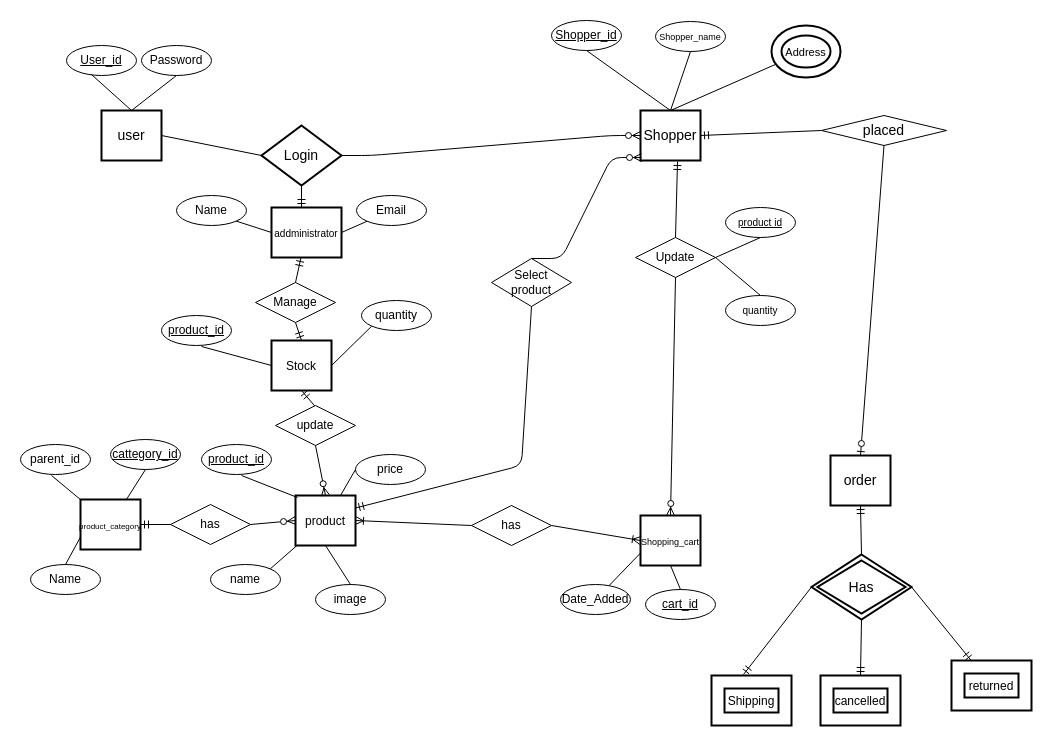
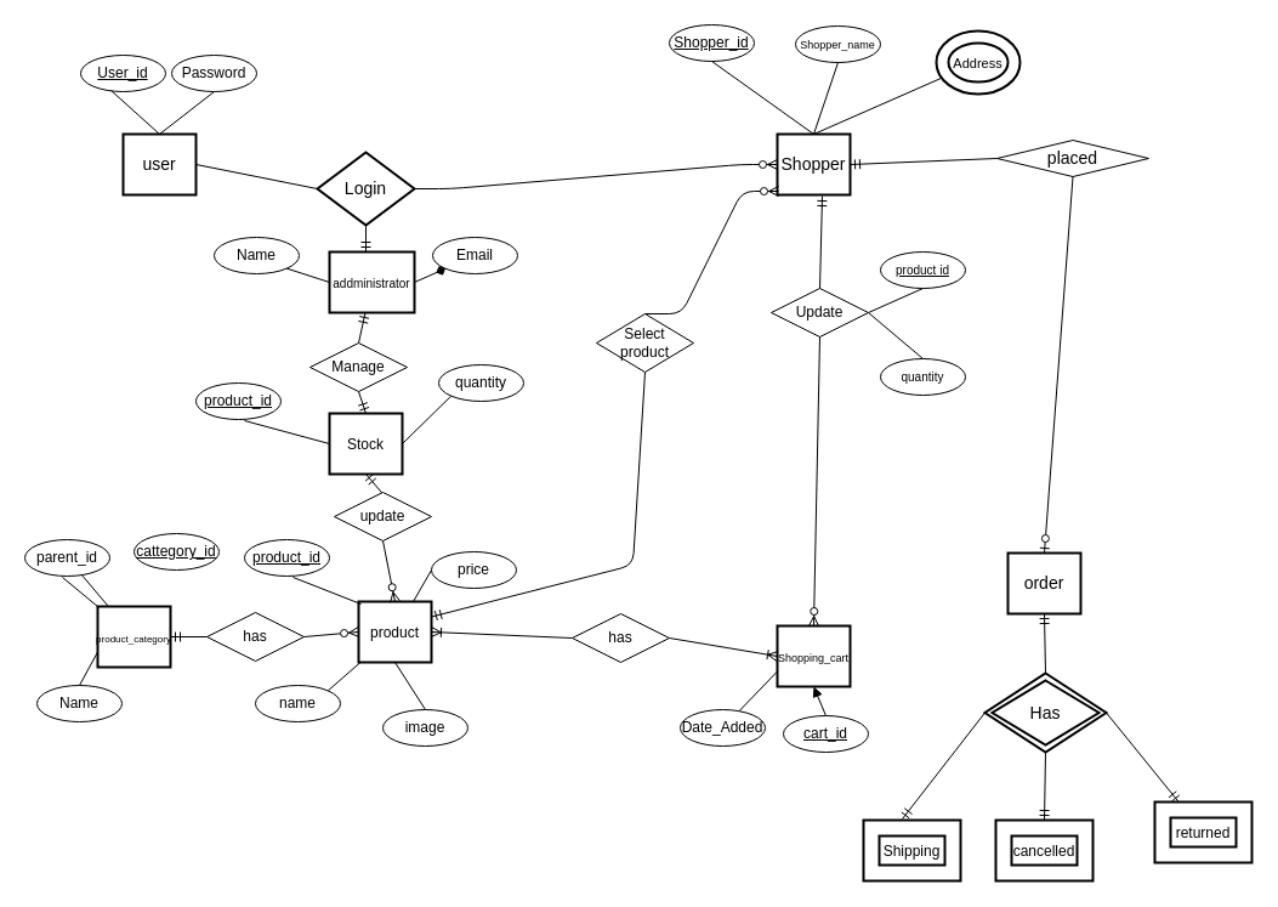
  <mxCell id="0" />
  <mxCell id="1" parent="0" />
  <mxCell id="2" value="Login" style="shape=rhombus;strokeWidth=2;fontSize=17;perimeter=rhombusPerimeter;whiteSpace=wrap;html=1;align=center;fontSize=14;" parent="1" vertex="1"><mxGeometry x="261" y="125" width="80" height="60" as="geometry" /></mxCell>
  <mxCell id="3" value="user" style="strokeWidth=2;whiteSpace=wrap;html=1;align=center;fontSize=14;" parent="1" vertex="1"><mxGeometry x="101" y="110" width="60" height="50" as="geometry" /></mxCell>
  <mxCell id="4" value="&lt;u&gt;User_id&lt;/u&gt;" style="ellipse;whiteSpace=wrap;html=1;" parent="1" vertex="1"><mxGeometry x="66" y="45" width="70" height="30" as="geometry" /></mxCell>
  <mxCell id="5" value="Password" style="ellipse;whiteSpace=wrap;html=1;" parent="1" vertex="1"><mxGeometry x="141" y="45" width="70" height="30" as="geometry" /></mxCell>
  <mxCell id="6" value="Shopper" style="strokeWidth=2;whiteSpace=wrap;html=1;align=center;fontSize=14;" parent="1" vertex="1"><mxGeometry x="640" y="110" width="60" height="50" as="geometry" /></mxCell>
  <mxCell id="7" value="" style="edgeStyle=entityRelationEdgeStyle;fontSize=12;html=1;endArrow=ERzeroToMany;endFill=1;exitX=1;exitY=0.5;exitDx=0;exitDy=0;entryX=0;entryY=0.5;entryDx=0;entryDy=0;" parent="1" source="2" target="6" edge="1"><mxGeometry width="100" height="100" relative="1" as="geometry"><mxPoint x="351" y="185" as="sourcePoint" /><mxPoint x="451" y="85" as="targetPoint" /></mxGeometry></mxCell>
  <mxCell id="8" value="&lt;font style=&quot;font-size: 10px&quot;&gt;addministrator&lt;/font&gt;" style="strokeWidth=2;whiteSpace=wrap;html=1;align=center;fontSize=14;" parent="1" vertex="1"><mxGeometry x="271" y="207" width="70" height="50" as="geometry" /></mxCell>
  <mxCell id="9" value="Name" style="ellipse;whiteSpace=wrap;html=1;" parent="1" vertex="1"><mxGeometry x="176" y="195" width="70" height="30" as="geometry" /></mxCell>
  <mxCell id="10" value="Email" style="ellipse;whiteSpace=wrap;html=1;" parent="1" vertex="1"><mxGeometry x="356" y="195" width="70" height="30" as="geometry" /></mxCell>
  <mxCell id="11" value="&lt;u&gt;Shopper_id&lt;/u&gt;" style="ellipse;whiteSpace=wrap;html=1;" parent="1" vertex="1"><mxGeometry x="551" y="20" width="70" height="30" as="geometry" /></mxCell>
  <mxCell id="12" value="&lt;font style=&quot;font-size: 9px&quot;&gt;Shopper_name&lt;/font&gt;" style="ellipse;whiteSpace=wrap;html=1;" parent="1" vertex="1"><mxGeometry x="655" y="21" width="70" height="30" as="geometry" /></mxCell>
  <mxCell id="13" value="Update" style="rhombus;whiteSpace=wrap;html=1;" parent="1" vertex="1"><mxGeometry x="635" y="237" width="80" height="40" as="geometry" /></mxCell>
  <mxCell id="14" value="" style="fontSize=12;html=1;endArrow=ERmandOne;exitX=0.5;exitY=0;exitDx=0;exitDy=0;entryX=0.617;entryY=1.02;entryDx=0;entryDy=0;entryPerimeter=0;" parent="1" source="13" target="6" edge="1"><mxGeometry width="100" height="100" relative="1" as="geometry"><mxPoint x="506" y="210" as="sourcePoint" /><mxPoint x="566" y="160" as="targetPoint" /></mxGeometry></mxCell>
  <mxCell id="15" value="&lt;font style=&quot;font-size: 9px&quot;&gt;Shopping_cart&lt;/font&gt;" style="strokeWidth=2;whiteSpace=wrap;html=1;align=center;fontSize=14;" parent="1" vertex="1"><mxGeometry x="640" y="515" width="60" height="50" as="geometry" /></mxCell>
  <mxCell id="16" value="" style="fontSize=12;html=1;endArrow=ERzeroToMany;endFill=1;exitX=0.5;exitY=1;exitDx=0;exitDy=0;entryX=0.5;entryY=0;entryDx=0;entryDy=0;" parent="1" source="13" target="15" edge="1"><mxGeometry width="100" height="100" relative="1" as="geometry"><mxPoint x="536" y="365" as="sourcePoint" /><mxPoint x="701" y="355" as="targetPoint" /></mxGeometry></mxCell>
  <mxCell id="17" value="has" style="rhombus;whiteSpace=wrap;html=1;" parent="1" vertex="1"><mxGeometry x="471" y="505" width="80" height="40" as="geometry" /></mxCell>
  <mxCell id="18" value="&lt;font style=&quot;font-size: 12px&quot;&gt;product&lt;/font&gt;" style="strokeWidth=2;whiteSpace=wrap;html=1;align=center;fontSize=14;" parent="1" vertex="1"><mxGeometry x="295" y="495" width="60" height="50" as="geometry" /></mxCell>
  <mxCell id="19" value="has" style="rhombus;whiteSpace=wrap;html=1;" parent="1" vertex="1"><mxGeometry x="170" y="504" width="80" height="40" as="geometry" /></mxCell>
  <mxCell id="20" value="&lt;span style=&quot;font-size: 8px&quot;&gt;product_category&lt;/span&gt;" style="strokeWidth=2;whiteSpace=wrap;html=1;align=center;fontSize=14;" parent="1" vertex="1"><mxGeometry x="80" y="499" width="60" height="50" as="geometry" /></mxCell>
  <mxCell id="21" value="Date_Added" style="ellipse;whiteSpace=wrap;html=1;" parent="1" vertex="1"><mxGeometry x="560" y="584" width="70" height="30" as="geometry" /></mxCell>
  <mxCell id="22" value="&lt;u&gt;cart_id&lt;/u&gt;" style="ellipse;whiteSpace=wrap;html=1;" parent="1" vertex="1"><mxGeometry x="645" y="589" width="70" height="30" as="geometry" /></mxCell>
  <mxCell id="23" value="" style="fontSize=12;html=1;endArrow=ERoneToMany;exitX=1;exitY=0.5;exitDx=0;exitDy=0;entryX=0;entryY=0.5;entryDx=0;entryDy=0;" parent="1" source="17" target="15" edge="1"><mxGeometry width="100" height="100" relative="1" as="geometry"><mxPoint x="460" y="594" as="sourcePoint" /><mxPoint x="560" y="494" as="targetPoint" /></mxGeometry></mxCell>
  <mxCell id="24" value="" style="fontSize=12;html=1;endArrow=ERoneToMany;entryX=1;entryY=0.5;entryDx=0;entryDy=0;exitX=0;exitY=0.5;exitDx=0;exitDy=0;" parent="1" source="17" target="18" edge="1"><mxGeometry width="100" height="100" relative="1" as="geometry"><mxPoint x="430" y="584" as="sourcePoint" /><mxPoint x="340" y="574" as="targetPoint" /></mxGeometry></mxCell>
  <mxCell id="25" value="" style="fontSize=12;html=1;endArrow=ERzeroToMany;endFill=1;exitX=1;exitY=0.5;exitDx=0;exitDy=0;entryX=0;entryY=0.5;entryDx=0;entryDy=0;" parent="1" source="19" target="18" edge="1"><mxGeometry width="100" height="100" relative="1" as="geometry"><mxPoint x="190" y="684" as="sourcePoint" /><mxPoint x="290" y="584" as="targetPoint" /></mxGeometry></mxCell>
  <mxCell id="26" value="" style="fontSize=12;html=1;endArrow=ERmandOne;entryX=1;entryY=0.5;entryDx=0;entryDy=0;exitX=0;exitY=0.5;exitDx=0;exitDy=0;" parent="1" source="19" target="20" edge="1"><mxGeometry width="100" height="100" relative="1" as="geometry"><mxPoint x="180" y="684" as="sourcePoint" /><mxPoint x="280" y="584" as="targetPoint" /></mxGeometry></mxCell>
  <mxCell id="27" value="name" style="ellipse;whiteSpace=wrap;html=1;" parent="1" vertex="1"><mxGeometry x="210" y="564" width="70" height="30" as="geometry" /></mxCell>
  <mxCell id="28" value="&lt;u&gt;product_id&lt;/u&gt;" style="ellipse;whiteSpace=wrap;html=1;" parent="1" vertex="1"><mxGeometry x="201" y="444" width="70" height="30" as="geometry" /></mxCell>
  <mxCell id="29" value="price" style="ellipse;whiteSpace=wrap;html=1;" parent="1" vertex="1"><mxGeometry x="355" y="454" width="70" height="30" as="geometry" /></mxCell>
  <mxCell id="30" value="image" style="ellipse;whiteSpace=wrap;html=1;" parent="1" vertex="1"><mxGeometry x="315" y="584" width="70" height="30" as="geometry" /></mxCell>
  <mxCell id="31" value="parent_id" style="ellipse;whiteSpace=wrap;html=1;" parent="1" vertex="1"><mxGeometry x="20" y="444" width="70" height="30" as="geometry" /></mxCell>
  <mxCell id="32" value="Name" style="ellipse;whiteSpace=wrap;html=1;" parent="1" vertex="1"><mxGeometry x="30" y="564" width="70" height="30" as="geometry" /></mxCell>
  <mxCell id="33" value="&lt;u&gt;cattegory_id&lt;/u&gt;" style="ellipse;whiteSpace=wrap;html=1;" parent="1" vertex="1"><mxGeometry x="110" y="439" width="70" height="30" as="geometry" /></mxCell>
  <mxCell id="34" value="&lt;span style=&quot;font-size: 14px&quot;&gt;placed&lt;br&gt;&lt;/span&gt;" style="rhombus;whiteSpace=wrap;html=1;" parent="1" vertex="1"><mxGeometry x="821" y="115" width="125" height="30" as="geometry" /></mxCell>
  <mxCell id="35" value="&lt;font style=&quot;font-size: 14px&quot;&gt;order&lt;/font&gt;" style="strokeWidth=2;whiteSpace=wrap;html=1;align=center;fontSize=14;" parent="1" vertex="1"><mxGeometry x="830" y="455" width="60" height="50" as="geometry" /></mxCell>
  <mxCell id="36" value="&lt;font style=&quot;font-size: 12px&quot;&gt;Shipping&lt;/font&gt;" style="shape=ext;strokeWidth=2;margin=10;double=1;whiteSpace=wrap;html=1;align=center;fontSize=14;" parent="1" vertex="1"><mxGeometry x="711" y="675" width="80" height="50" as="geometry" /></mxCell>
  <mxCell id="37" value="Has" style="shape=rhombus;double=1;strokeWidth=2;fontSize=17;perimeter=rhombusPerimeter;whiteSpace=wrap;html=1;align=center;fontSize=14;" parent="1" vertex="1"><mxGeometry x="811" y="554" width="100" height="65" as="geometry" /></mxCell>
  <mxCell id="38" value="&lt;font style=&quot;font-size: 12px&quot;&gt;cancelled&lt;/font&gt;" style="shape=ext;strokeWidth=2;margin=10;double=1;whiteSpace=wrap;html=1;align=center;fontSize=14;" parent="1" vertex="1"><mxGeometry x="820" y="675" width="80" height="50" as="geometry" /></mxCell>
  <mxCell id="39" value="&lt;font style=&quot;font-size: 12px&quot;&gt;returned&lt;/font&gt;" style="shape=ext;strokeWidth=2;margin=10;double=1;whiteSpace=wrap;html=1;align=center;fontSize=14;" parent="1" vertex="1"><mxGeometry x="951" y="660" width="80" height="50" as="geometry" /></mxCell>
  <mxCell id="40" value="" style="fontSize=12;html=1;endArrow=ERmandOne;" parent="1" source="2" edge="1"><mxGeometry width="100" height="100" relative="1" as="geometry"><mxPoint x="351" y="165" as="sourcePoint" /><mxPoint x="301" y="207" as="targetPoint" /></mxGeometry></mxCell>
  <mxCell id="41" value="Manage" style="rhombus;whiteSpace=wrap;html=1;" parent="1" vertex="1"><mxGeometry x="255" y="282" width="80" height="40" as="geometry" /></mxCell>
  <mxCell id="42" value="" style="fontSize=12;html=1;endArrow=ERmandOne;exitX=0.5;exitY=0;exitDx=0;exitDy=0;" parent="1" source="41" target="8" edge="1"><mxGeometry width="100" height="100" relative="1" as="geometry"><mxPoint x="300" y="307" as="sourcePoint" /><mxPoint x="296.866" y="265" as="targetPoint" /></mxGeometry></mxCell>
  <mxCell id="43" value="&lt;span style=&quot;font-size: 12px&quot;&gt;Stock&lt;/span&gt;" style="strokeWidth=2;whiteSpace=wrap;html=1;align=center;fontSize=14;" parent="1" vertex="1"><mxGeometry x="271" y="340" width="60" height="50" as="geometry" /></mxCell>
  <mxCell id="44" value="&lt;u&gt;product_id&lt;/u&gt;" style="ellipse;whiteSpace=wrap;html=1;" parent="1" vertex="1"><mxGeometry x="161" y="315" width="70" height="30" as="geometry" /></mxCell>
  <mxCell id="45" value="quantity" style="ellipse;whiteSpace=wrap;html=1;" parent="1" vertex="1"><mxGeometry x="361" y="300" width="70" height="30" as="geometry" /></mxCell>
  <mxCell id="46" value="" style="fontSize=12;html=1;endArrow=ERzeroToOne;endFill=1;exitX=0.5;exitY=1;exitDx=0;exitDy=0;entryX=0.5;entryY=0;entryDx=0;entryDy=0;" parent="1" source="34" target="35" edge="1"><mxGeometry width="100" height="100" relative="1" as="geometry"><mxPoint x="781" y="455" as="sourcePoint" /><mxPoint x="941" y="195" as="targetPoint" /></mxGeometry></mxCell>
  <mxCell id="47" value="" style="fontSize=12;html=1;endArrow=ERmandOne;exitX=0;exitY=0.5;exitDx=0;exitDy=0;entryX=0.4;entryY=-0.02;entryDx=0;entryDy=0;entryPerimeter=0;" parent="1" source="37" target="36" edge="1"><mxGeometry width="100" height="100" relative="1" as="geometry"><mxPoint x="681" y="673" as="sourcePoint" /><mxPoint x="781" y="585" as="targetPoint" /></mxGeometry></mxCell>
  <mxCell id="48" value="" style="fontSize=12;html=1;endArrow=ERmandOne;exitX=1;exitY=0.5;exitDx=0;exitDy=0;" parent="1" source="37" target="39" edge="1"><mxGeometry width="100" height="100" relative="1" as="geometry"><mxPoint x="911" y="603" as="sourcePoint" /><mxPoint x="951" y="565" as="targetPoint" /></mxGeometry></mxCell>
  <mxCell id="49" value="" style="fontSize=12;html=1;endArrow=ERmandOne;entryX=0.5;entryY=1;entryDx=0;entryDy=0;exitX=0.5;exitY=0;exitDx=0;exitDy=0;" parent="1" source="37" target="35" edge="1"><mxGeometry width="100" height="100" relative="1" as="geometry"><mxPoint x="901" y="543" as="sourcePoint" /><mxPoint x="969.96" y="474" as="targetPoint" /></mxGeometry></mxCell>
  <mxCell id="50" value="" style="fontSize=12;html=1;endArrow=ERmandOne;entryX=0.5;entryY=1;entryDx=0;entryDy=0;" parent="1" target="43" edge="1"><mxGeometry width="100" height="100" relative="1" as="geometry"><mxPoint x="331" y="425" as="sourcePoint" /><mxPoint x="359.96" y="336" as="targetPoint" /></mxGeometry></mxCell>
  <mxCell id="51" style="edgeStyle=none;rounded=0;orthogonalLoop=1;jettySize=auto;html=1;entryX=0.5;entryY=0;entryDx=0;entryDy=0;" parent="1" source="18" target="18" edge="1"><mxGeometry relative="1" as="geometry" /></mxCell>
  <mxCell id="52" style="edgeStyle=none;rounded=0;orthogonalLoop=1;jettySize=auto;html=1;entryX=0.5;entryY=0;entryDx=0;entryDy=0;" parent="1" source="18" target="18" edge="1"><mxGeometry relative="1" as="geometry" /></mxCell>
  <mxCell id="53" value="" style="fontSize=12;html=1;endArrow=ERmandOne;entryX=0.5;entryY=0;entryDx=0;entryDy=0;exitX=0.5;exitY=1;exitDx=0;exitDy=0;" parent="1" source="41" target="43" edge="1"><mxGeometry width="100" height="100" relative="1" as="geometry"><mxPoint x="361" y="305" as="sourcePoint" /><mxPoint x="429.96" y="236" as="targetPoint" /></mxGeometry></mxCell>
  <mxCell id="54" value="" style="fontSize=12;html=1;endArrow=ERmandOne;exitX=0.5;exitY=1;exitDx=0;exitDy=0;entryX=0.5;entryY=0;entryDx=0;entryDy=0;" parent="1" source="37" target="38" edge="1"><mxGeometry width="100" height="100" relative="1" as="geometry"><mxPoint x="861" y="655" as="sourcePoint" /><mxPoint x="891" y="625" as="targetPoint" /></mxGeometry></mxCell>
  <mxCell id="55" value="" style="fontSize=12;html=1;endArrow=ERmandOne;exitX=0;exitY=0.5;exitDx=0;exitDy=0;entryX=1;entryY=0.5;entryDx=0;entryDy=0;" parent="1" source="34" target="6" edge="1"><mxGeometry width="100" height="100" relative="1" as="geometry"><mxPoint x="871" y="135" as="sourcePoint" /><mxPoint x="799" y="35" as="targetPoint" /></mxGeometry></mxCell>
  <mxCell id="56" value="Select&lt;br&gt;product" style="rhombus;whiteSpace=wrap;html=1;" parent="1" vertex="1"><mxGeometry x="491" y="258" width="80" height="48" as="geometry" /></mxCell>
  <mxCell id="57" value="" style="fontSize=12;html=1;endArrow=ERmandOne;exitX=0.5;exitY=1;exitDx=0;exitDy=0;entryX=1;entryY=0.25;entryDx=0;entryDy=0;" parent="1" source="56" target="18" edge="1"><mxGeometry width="100" height="100" relative="1" as="geometry"><mxPoint x="501" y="485" as="sourcePoint" /><mxPoint x="491" y="465" as="targetPoint" /><Array as="points"><mxPoint x="521" y="465" /></Array></mxGeometry></mxCell>
  <mxCell id="58" value="" style="edgeStyle=entityRelationEdgeStyle;fontSize=12;html=1;endArrow=ERzeroToMany;endFill=1;entryX=0.017;entryY=0.94;entryDx=0;entryDy=0;entryPerimeter=0;exitX=0.5;exitY=0;exitDx=0;exitDy=0;" parent="1" source="56" target="6" edge="1"><mxGeometry width="100" height="100" relative="1" as="geometry"><mxPoint x="511" y="265" as="sourcePoint" /><mxPoint x="611" y="165" as="targetPoint" /></mxGeometry></mxCell>
  <mxCell id="59" value="&lt;font size=&quot;1&quot;&gt;&lt;u&gt;product id&lt;/u&gt;&lt;/font&gt;" style="ellipse;whiteSpace=wrap;html=1;" parent="1" vertex="1"><mxGeometry x="725" y="207" width="70" height="30" as="geometry" /></mxCell>
  <mxCell id="60" value="&lt;font size=&quot;1&quot;&gt;quantity&lt;/font&gt;" style="ellipse;whiteSpace=wrap;html=1;" parent="1" vertex="1"><mxGeometry x="725" y="295" width="70" height="30" as="geometry" /></mxCell>
  <mxCell id="61" value="" style="endArrow=none;html=1;exitX=1;exitY=0.5;exitDx=0;exitDy=0;entryX=0.5;entryY=1;entryDx=0;entryDy=0;" parent="1" source="13" target="59" edge="1"><mxGeometry width="50" height="50" relative="1" as="geometry"><mxPoint x="731" y="295" as="sourcePoint" /><mxPoint x="781" y="245" as="targetPoint" /></mxGeometry></mxCell>
  <mxCell id="62" value="" style="endArrow=none;html=1;exitX=1;exitY=0.5;exitDx=0;exitDy=0;entryX=0.5;entryY=0;entryDx=0;entryDy=0;" parent="1" source="13" target="60" edge="1"><mxGeometry width="50" height="50" relative="1" as="geometry"><mxPoint x="731" y="315" as="sourcePoint" /><mxPoint x="781" y="265" as="targetPoint" /></mxGeometry></mxCell>
  <mxCell id="63" value="" style="endArrow=none;html=1;exitX=0.5;exitY=0;exitDx=0;exitDy=0;entryX=0.357;entryY=0.967;entryDx=0;entryDy=0;entryPerimeter=0;" parent="1" source="3" target="4" edge="1"><mxGeometry width="50" height="50" relative="1" as="geometry"><mxPoint x="81" y="125" as="sourcePoint" /><mxPoint x="131" y="75" as="targetPoint" /></mxGeometry></mxCell>
  <mxCell id="64" value="" style="endArrow=none;html=1;exitX=0.5;exitY=0;exitDx=0;exitDy=0;" parent="1" source="3" edge="1"><mxGeometry width="50" height="50" relative="1" as="geometry"><mxPoint x="131" y="105" as="sourcePoint" /><mxPoint x="176" y="75" as="targetPoint" /></mxGeometry></mxCell>
- <mxCell id="65" value="" style="endArrow=none;html=1;exitX=1;exitY=0.5;exitDx=0;exitDy=0;" parent="1" source="8" target="10" edge="1"><mxGeometry width="50" height="50" relative="1" as="geometry"><mxPoint x="361" y="235" as="sourcePoint" /><mxPoint x="320.99" y="199.01" as="targetPoint" /></mxGeometry></mxCell>
+ <mxCell id="65" value="" style="endArrow=diamond;html=1;exitX=1;exitY=0.5;exitDx=0;exitDy=0;" parent="1" source="8" target="10" edge="1"><mxGeometry width="50" height="50" relative="1" as="geometry"><mxPoint x="361" y="235" as="sourcePoint" /><mxPoint x="320.99" y="199.01" as="targetPoint" /></mxGeometry></mxCell>
  <mxCell id="66" value="" style="endArrow=none;html=1;exitX=0;exitY=0.5;exitDx=0;exitDy=0;entryX=1;entryY=1;entryDx=0;entryDy=0;" parent="1" source="8" target="9" edge="1"><mxGeometry width="50" height="50" relative="1" as="geometry"><mxPoint x="231" y="225" as="sourcePoint" /><mxPoint x="190.99" y="189.01" as="targetPoint" /></mxGeometry></mxCell>
  <mxCell id="67" value="" style="endArrow=none;html=1;exitX=0;exitY=0.5;exitDx=0;exitDy=0;" parent="1" source="43" edge="1"><mxGeometry width="50" height="50" relative="1" as="geometry"><mxPoint x="201" y="355" as="sourcePoint" /><mxPoint x="201" y="346" as="targetPoint" /></mxGeometry></mxCell>
  <mxCell id="68" value="" style="endArrow=none;html=1;exitX=0;exitY=1;exitDx=0;exitDy=0;entryX=1;entryY=0.5;entryDx=0;entryDy=0;" parent="1" source="45" target="43" edge="1"><mxGeometry width="50" height="50" relative="1" as="geometry"><mxPoint x="361" y="375" as="sourcePoint" /><mxPoint x="320.99" y="339.01" as="targetPoint" /></mxGeometry></mxCell>
  <mxCell id="69" value="" style="endArrow=none;html=1;exitX=0;exitY=0.5;exitDx=0;exitDy=0;entryX=1;entryY=0.5;entryDx=0;entryDy=0;" parent="1" source="2" target="3" edge="1"><mxGeometry width="50" height="50" relative="1" as="geometry"><mxPoint x="201" y="135" as="sourcePoint" /><mxPoint x="160.99" y="99.01" as="targetPoint" /></mxGeometry></mxCell>
- <mxCell id="70" value="" style="endArrow=none;html=1;exitX=0.5;exitY=0;exitDx=0;exitDy=0;entryX=0.5;entryY=1;entryDx=0;entryDy=0;" parent="1" source="22" target="15" edge="1"><mxGeometry width="50" height="50" relative="1" as="geometry"><mxPoint x="671" y="555" as="sourcePoint" /><mxPoint x="630.99" y="519.01" as="targetPoint" /></mxGeometry></mxCell>
+ <mxCell id="70" value="" style="endArrow=block;html=1;exitX=0.5;exitY=0;exitDx=0;exitDy=0;entryX=0.5;entryY=1;entryDx=0;entryDy=0;" parent="1" source="22" target="15" edge="1"><mxGeometry width="50" height="50" relative="1" as="geometry"><mxPoint x="671" y="555" as="sourcePoint" /><mxPoint x="630.99" y="519.01" as="targetPoint" /></mxGeometry></mxCell>
  <mxCell id="71" value="" style="endArrow=none;html=1;entryX=0;entryY=0.75;entryDx=0;entryDy=0;" parent="1" source="21" target="15" edge="1"><mxGeometry width="50" height="50" relative="1" as="geometry"><mxPoint x="611" y="555" as="sourcePoint" /><mxPoint x="570.99" y="519.01" as="targetPoint" /></mxGeometry></mxCell>
  <mxCell id="72" value="" style="endArrow=none;html=1;exitX=0.033;exitY=0.04;exitDx=0;exitDy=0;exitPerimeter=0;" parent="1" source="18" edge="1"><mxGeometry width="50" height="50" relative="1" as="geometry"><mxPoint x="261" y="485" as="sourcePoint" /><mxPoint x="241" y="475" as="targetPoint" /></mxGeometry></mxCell>
  <mxCell id="73" value="" style="endArrow=none;html=1;exitX=0.75;exitY=0;exitDx=0;exitDy=0;entryX=0;entryY=0.5;entryDx=0;entryDy=0;" parent="1" source="18" target="29" edge="1"><mxGeometry width="50" height="50" relative="1" as="geometry"><mxPoint x="331" y="445" as="sourcePoint" /><mxPoint x="290.99" y="409.01" as="targetPoint" /></mxGeometry></mxCell>
  <mxCell id="74" value="" style="endArrow=none;html=1;exitX=0.5;exitY=0;exitDx=0;exitDy=0;entryX=0.5;entryY=1;entryDx=0;entryDy=0;" parent="1" source="30" target="18" edge="1"><mxGeometry width="50" height="50" relative="1" as="geometry"><mxPoint x="331" y="565" as="sourcePoint" /><mxPoint x="290.99" y="529.01" as="targetPoint" /></mxGeometry></mxCell>
  <mxCell id="75" value="" style="endArrow=none;html=1;exitX=1;exitY=0;exitDx=0;exitDy=0;" parent="1" source="27" target="18" edge="1"><mxGeometry width="50" height="50" relative="1" as="geometry"><mxPoint x="271" y="545" as="sourcePoint" /><mxPoint x="230.99" y="509.01" as="targetPoint" /></mxGeometry></mxCell>
- <mxCell id="76" value="" style="endArrow=none;html=1;entryX=0.5;entryY=1;entryDx=0;entryDy=0;" parent="1" source="20" target="33" edge="1"><mxGeometry width="50" height="50" relative="1" as="geometry"><mxPoint x="151" y="475" as="sourcePoint" /><mxPoint x="110.99" y="439.01" as="targetPoint" /></mxGeometry></mxCell>
+ <mxCell id="76" value="" style="endArrow=none;html=1;" parent="1" source="20" target="31" edge="1"><mxGeometry width="50" height="50" relative="1" as="geometry"><mxPoint x="151" y="475" as="sourcePoint" /><mxPoint x="110.99" y="439.01" as="targetPoint" /></mxGeometry></mxCell>
  <mxCell id="77" value="" style="endArrow=none;html=1;" parent="1" source="20" edge="1"><mxGeometry width="50" height="50" relative="1" as="geometry"><mxPoint x="51" y="485" as="sourcePoint" /><mxPoint x="51" y="475" as="targetPoint" /></mxGeometry></mxCell>
  <mxCell id="78" value="" style="endArrow=none;html=1;exitX=0.5;exitY=0;exitDx=0;exitDy=0;entryX=0;entryY=0.75;entryDx=0;entryDy=0;" parent="1" source="32" target="20" edge="1"><mxGeometry width="50" height="50" relative="1" as="geometry"><mxPoint y="545" as="sourcePoint" x="41" /><mxPoint x="0.99" y="509.01" as="targetPoint" /></mxGeometry></mxCell>
  <mxCell id="79" value="" style="endArrow=none;html=1;exitX=0.5;exitY=0;exitDx=0;exitDy=0;entryX=0.5;entryY=1;entryDx=0;entryDy=0;" parent="1" source="6" target="11" edge="1"><mxGeometry width="50" height="50" relative="1" as="geometry"><mxPoint x="591" y="75" as="sourcePoint" /><mxPoint x="550.99" y="39.01" as="targetPoint" /></mxGeometry></mxCell>
  <mxCell id="80" value="" style="endArrow=none;html=1;entryX=0.5;entryY=1;entryDx=0;entryDy=0;" parent="1" target="12" edge="1"><mxGeometry width="50" height="50" relative="1" as="geometry"><mxPoint x="670" y="110" as="sourcePoint" /><mxPoint x="640.99" y="29.01" as="targetPoint" /></mxGeometry></mxCell>
  <mxCell id="81" value="" style="endArrow=none;html=1;exitX=0.5;exitY=0;exitDx=0;exitDy=0;entryX=0;entryY=1;entryDx=0;entryDy=0;" parent="1" source="6" edge="1"><mxGeometry width="50" height="50" relative="1" as="geometry"><mxPoint x="761" y="65" as="sourcePoint" /><mxPoint x="780.251" y="61.607" as="targetPoint" /></mxGeometry></mxCell>
  <mxCell id="82" value="&lt;font style=&quot;font-size: 11px&quot;&gt;Address&lt;/font&gt;" style="ellipse;shape=doubleEllipse;margin=10;strokeWidth=2;fontSize=14;whiteSpace=wrap;html=1;align=center;" parent="1" vertex="1"><mxGeometry x="771" y="25" width="69" height="52" as="geometry" /></mxCell>
  <mxCell id="83" style="edgeStyle=none;rounded=0;orthogonalLoop=1;jettySize=auto;html=1;exitX=0;exitY=1;exitDx=0;exitDy=0;" parent="1" source="82" target="82" edge="1"><mxGeometry relative="1" as="geometry" /></mxCell>
  <mxCell id="84" value="update" style="rhombus;whiteSpace=wrap;html=1;" parent="1" vertex="1"><mxGeometry x="275" y="405" width="80" height="40" as="geometry" /></mxCell>
  <mxCell id="85" value="" style="fontSize=12;html=1;endArrow=ERzeroToMany;endFill=1;exitX=0.5;exitY=1;exitDx=0;exitDy=0;entryX=0.5;entryY=0;entryDx=0;entryDy=0;" parent="1" source="84" target="18" edge="1"><mxGeometry width="100" height="100" relative="1" as="geometry"><mxPoint x="335" y="439" as="sourcePoint" /><mxPoint x="345" y="489" as="targetPoint" /></mxGeometry></mxCell>
